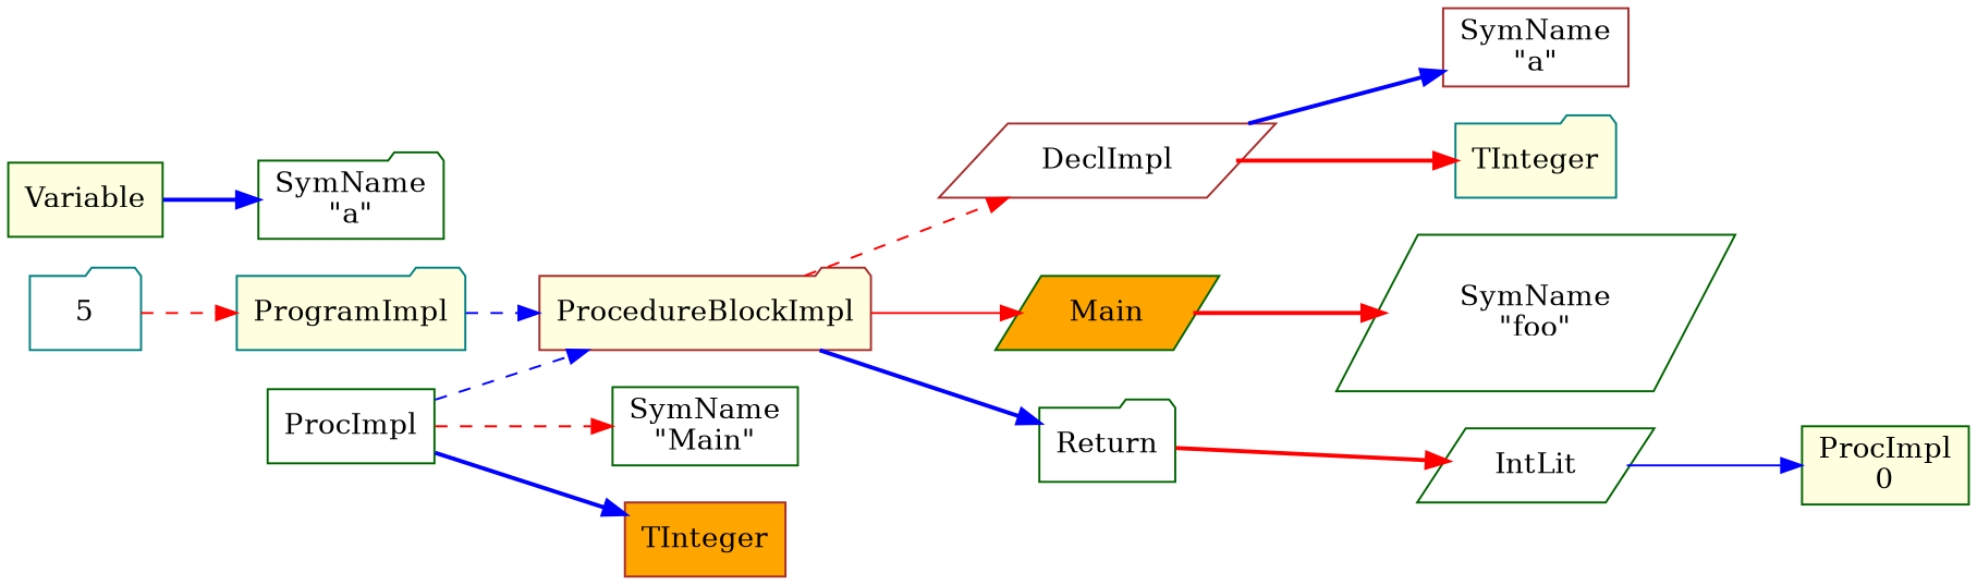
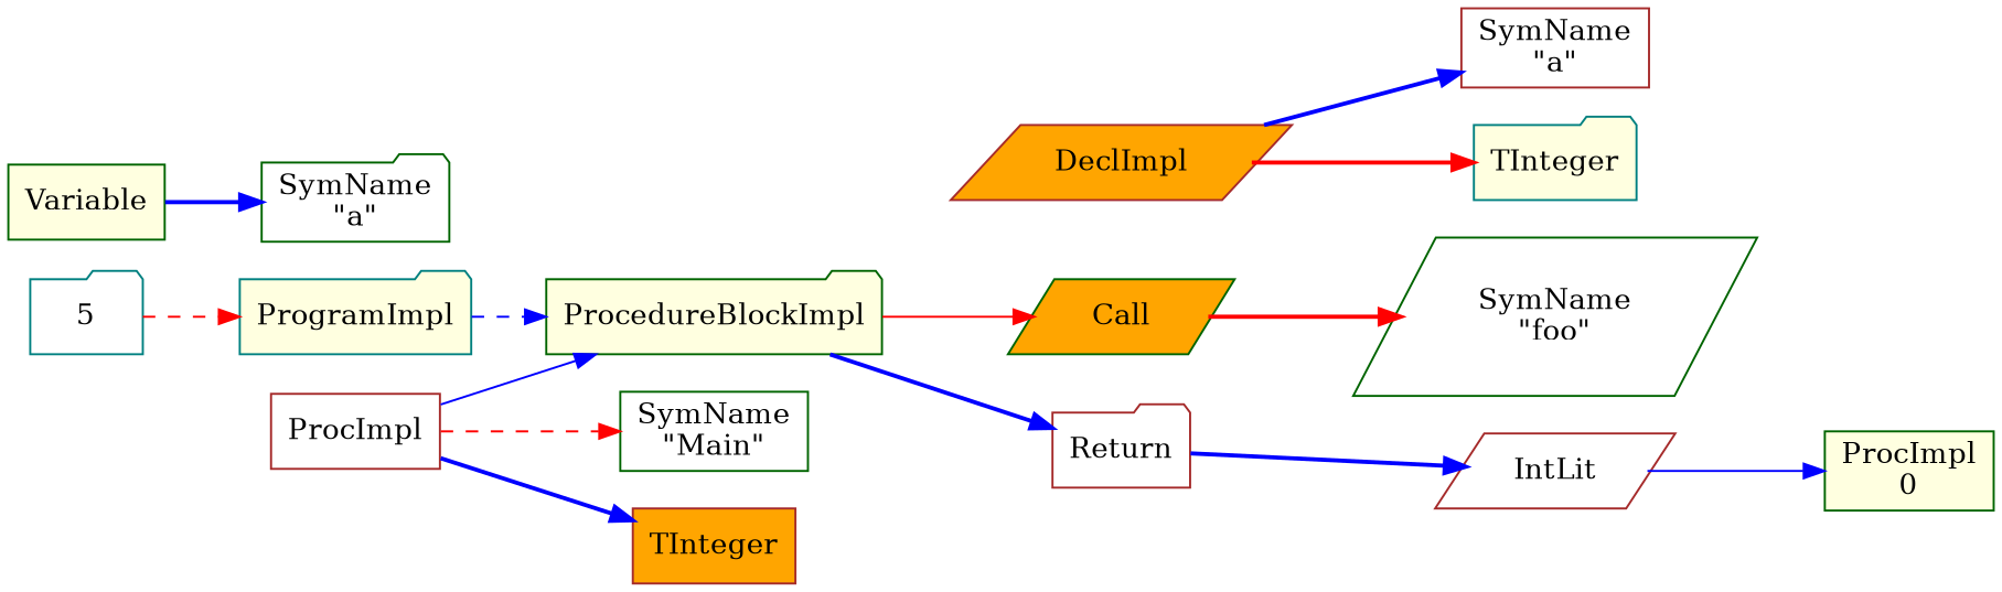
  digraph {
    rankdir=LR
    node [color=darkgreen fillcolor=white shape=folder style=filled]
    edge [color=blue style=bold]
    n1 [color=teal fillcolor=lightyellow label=ProgramImpl]
-   n2 [color=brown fillcolor=lightyellow label=ProcedureBlockImpl]
+   n2 [fillcolor=lightyellow label=ProcedureBlockImpl]
    n3 [color=teal label=5]
-   n4 [label=ProcImpl shape=box]
+   n4 [color=brown label=ProcImpl shape=box]
    n5 [label="SymName\n\"Main\"" shape=box]
    n6 [color=brown fillcolor=orange label=TInteger shape=box]
-   n7 [color=brown label=DeclImpl shape=parallelogram]
-   n8 [fillcolor=orange label=Main shape=parallelogram]
-   n9 [label=Return]
+   n7 [color=brown fillcolor=orange label=DeclImpl shape=parallelogram]
+   n8 [fillcolor=orange label=Call shape=parallelogram]
+   n9 [color=brown label=Return]
    n10 [color=brown label="SymName\n\"a\"" shape=box]
    n11 [color=teal fillcolor=lightyellow label=TInteger]
    n12 [label="SymName\n\"foo\"" shape=parallelogram]
-   n13 [label=IntLit shape=parallelogram]
+   n13 [color=brown label=IntLit shape=parallelogram]
    n14 [fillcolor=lightyellow label=Variable shape=box]
    n15 [label="SymName\n\"a\""]
    n16 [fillcolor=lightyellow label="ProcImpl\n0" shape=box]
    n1 -> n2 [style=dashed]
-   n2 -> n7 [color=red style=dashed]
    n2 -> n8 [color=red style=solid]
    n2 -> n9
    n3 -> n1 [color=red style=dashed]
-   n4 -> n2 [style=dashed]
+   n4 -> n2 [style=solid]
    n4 -> n5 [color=red style=dashed]
    n4 -> n6
    n7 -> n10
    n7 -> n11 [color=red]
    n8 -> n12 [color=red]
-   n9 -> n13 [color=red]
+   n9 -> n13
    n13 -> n16 [style=solid]
    n14 -> n15
  }
